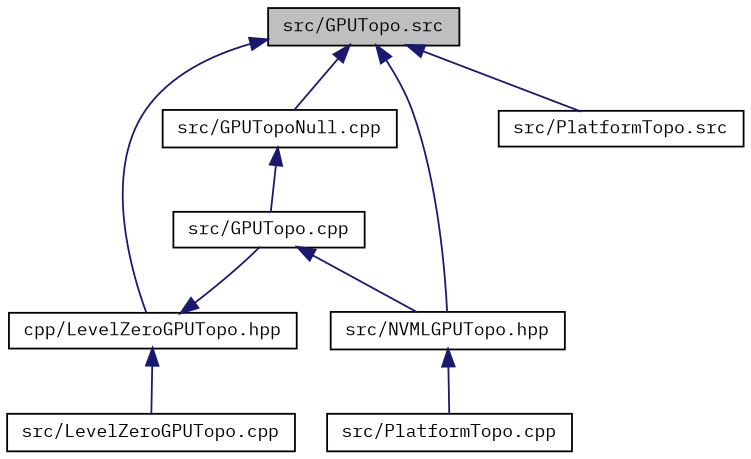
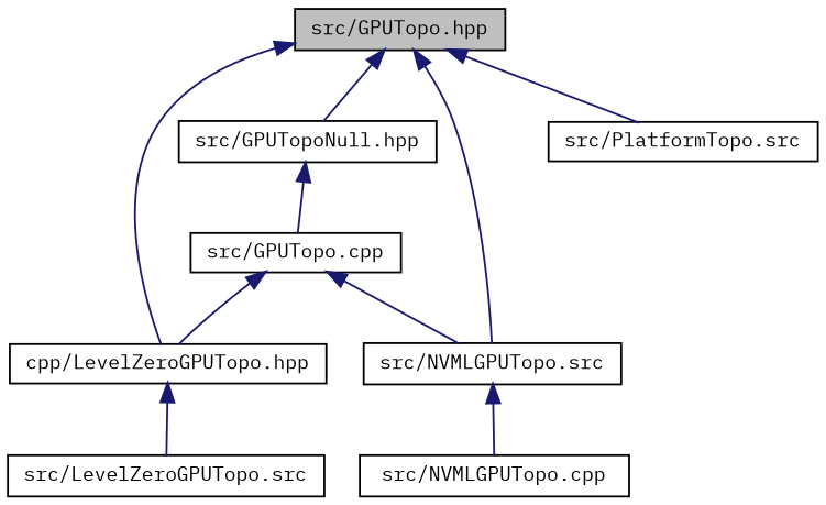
  digraph {
    fontname="IBM Plex Mono"
    node [color=black fillcolor=white fontname="IBM Plex Mono" fontsize=10 shape=record style=filled]
    edge [color=midnightblue dir=back fontname="IBM Plex Mono" fontsize=10 labelfontname=Helvetica labelfontsize=10 style=solid]
-   n1 [fillcolor=grey75 fontcolor=black height=0.2 label="src/GPUTopo.src" width=0.4]
-   n2 [height=0.2 label="src/GPUTopoNull.cpp" width=0.4]
+   n1 [fillcolor=grey75 fontcolor=black height=0.2 label="src/GPUTopo.hpp" width=0.4]
+   n2 [height=0.2 label="src/GPUTopoNull.hpp" width=0.4]
    n3 [height=0.2 label="cpp/LevelZeroGPUTopo.hpp" width=0.4]
-   n4 [height=0.2 label="src/NVMLGPUTopo.hpp" width=0.4]
+   n4 [height=0.2 label="src/NVMLGPUTopo.src" width=0.4]
    n5 [height=0.2 label="src/PlatformTopo.src" width=0.4]
    n6 [height=0.2 label="src/GPUTopo.cpp" width=0.4]
-   n7 [height=0.2 label="src/LevelZeroGPUTopo.cpp" width=0.4]
-   n8 [height=0.2 label="src/PlatformTopo.cpp" width=0.4]
+   n7 [height=0.2 label="src/LevelZeroGPUTopo.src" width=0.4]
+   n8 [height=0.2 label="src/NVMLGPUTopo.cpp" width=0.4]
    n1 -> n2
    n1 -> n3
    n1 -> n4
    n1 -> n5
    n2 -> n6
-   n3 -> n6
+   n6 -> n3
    n3 -> n7
    n4 -> n8
    n6 -> n4
  }
